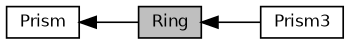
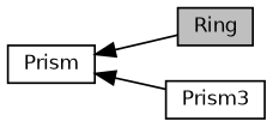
  digraph {
    rankdir=LR
    node [color=black fillcolor=white fontname=Helvetica fontsize=10 shape=box style=filled]
    edge [dir=back fontname=Helvetica fontsize=10 labelfontname=Helvetica labelfontsize=10 shape=plaintext style=solid]
    n1 [fillcolor=grey75 fontcolor=black height=0.2 label=Ring width=0.4]
    n2 [height=0.2 label=Prism3 width=0.4]
    n3 [height=0.2 label=Prism width=0.4]
-   n1 -> n2
+   n3 -> n2
    n3 -> n1
  }
